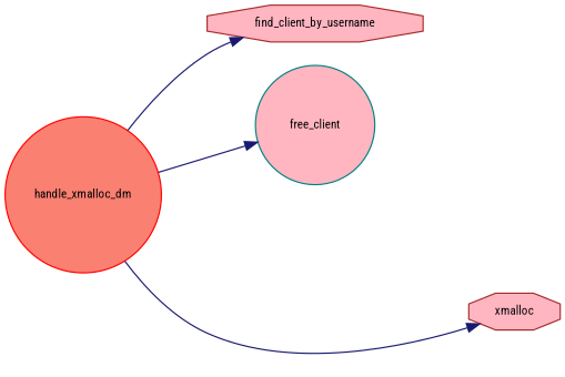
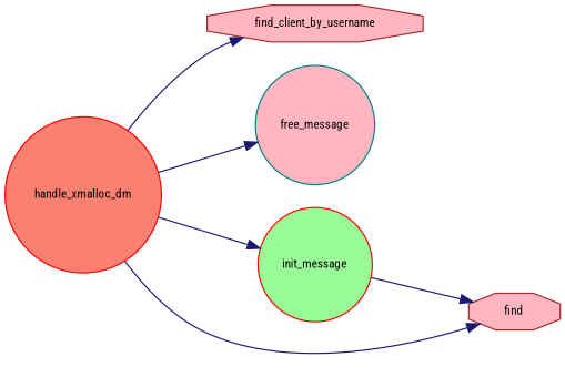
  digraph {
    fontname="Roboto Condensed"
    rankdir=LR
    node [color=red fillcolor=lightpink fontname="Roboto Condensed" fontsize=10 shape=circle style=filled]
    edge [color=midnightblue fontname="Roboto Condensed" fontsize=10 labelfontname=Helvetica labelfontsize=10 style=solid]
    n1 [fillcolor=salmon fontcolor=black height=0.2 label=handle_xmalloc_dm width=0.4]
    n2 [color=brown height=0.2 label=find_client_by_username shape=octagon width=0.4]
-   n3 [color=teal height=0.2 label=free_client width=0.4]
-   n5 [color=brown height=0.2 label=xmalloc shape=octagon width=0.4]
+   n3 [color=teal height=0.2 label=free_message width=0.4]
+   n4 [fillcolor=palegreen height=0.2 label=init_message width=0.4]
+   n5 [color=brown height=0.2 label=find shape=octagon width=0.4]
    n1 -> n2
    n1 -> n3
+   n1 -> n4
    n1 -> n5
+   n4 -> n5
  }
